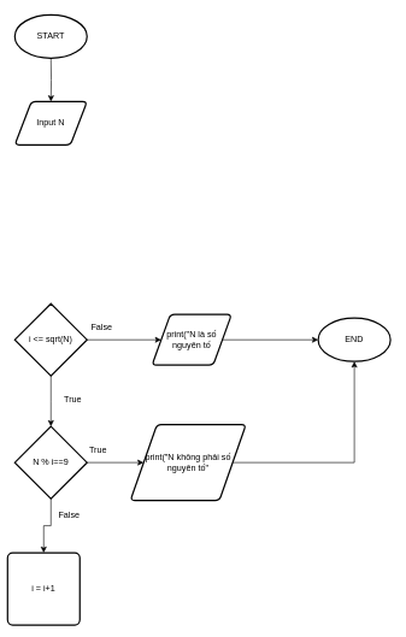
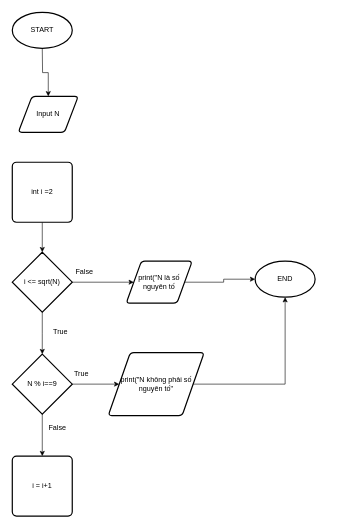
  <mxCell id="0" />
  <mxCell id="1" parent="0" />
  <mxCell id="2" style="edgeStyle=orthogonalEdgeStyle;rounded=0;orthogonalLoop=1;jettySize=auto;html=1;" parent="1" target="3" edge="1"><mxGeometry relative="1" as="geometry"><mxPoint x="70" y="150" as="targetPoint" /><mxPoint x="70" y="80" as="sourcePoint" /></mxGeometry></mxCell>
- <mxCell id="3" value="Input N" style="shape=parallelogram;html=1;strokeWidth=2;perimeter=parallelogramPerimeter;whiteSpace=wrap;rounded=1;arcSize=12;size=0.23;" parent="1" vertex="1"><mxGeometry x="20" y="140" width="100" height="60" as="geometry" /></mxCell>
+ <mxCell id="3" value="Input N" style="shape=parallelogram;html=1;strokeWidth=2;perimeter=parallelogramPerimeter;whiteSpace=wrap;rounded=1;arcSize=12;size=0.23;" parent="1" vertex="1"><mxGeometry x="30" y="160" width="100" height="60" as="geometry" /></mxCell>
+ <mxCell id="4" style="edgeStyle=orthogonalEdgeStyle;rounded=0;orthogonalLoop=1;jettySize=auto;html=1;" parent="1" source="5" target="8" edge="1"><mxGeometry relative="1" as="geometry"><mxPoint x="70" y="440" as="targetPoint" /></mxGeometry></mxCell>
+ <mxCell id="5" value="int i =2" style="rounded=1;whiteSpace=wrap;html=1;absoluteArcSize=1;arcSize=14;strokeWidth=2;" parent="1" vertex="1"><mxGeometry x="20" y="270" width="100" height="100" as="geometry" /></mxCell>
  <mxCell id="6" style="edgeStyle=orthogonalEdgeStyle;rounded=0;orthogonalLoop=1;jettySize=auto;html=1;" parent="1" source="8" edge="1"><mxGeometry relative="1" as="geometry"><mxPoint x="70" y="590" as="targetPoint" /></mxGeometry></mxCell>
  <mxCell id="7" style="edgeStyle=orthogonalEdgeStyle;rounded=0;orthogonalLoop=1;jettySize=auto;html=1;entryX=0;entryY=0.5;entryDx=0;entryDy=0;" parent="1" source="8" target="18" edge="1"><mxGeometry relative="1" as="geometry" /></mxCell>
  <mxCell id="8" value="i &amp;lt;= sqrt(N)" style="strokeWidth=2;html=1;shape=mxgraph.flowchart.decision;whiteSpace=wrap;" parent="1" vertex="1"><mxGeometry x="20" y="420" width="100" height="100" as="geometry" /></mxCell>
  <mxCell id="9" value="True" style="text;html=1;align=center;verticalAlign=middle;resizable=0;points=[];autosize=1;strokeColor=none;fillColor=none;" parent="1" vertex="1"><mxGeometry x="75" y="538" width="50" height="30" as="geometry" /></mxCell>
  <mxCell id="10" style="edgeStyle=orthogonalEdgeStyle;rounded=0;orthogonalLoop=1;jettySize=auto;html=1;entryX=0.5;entryY=0;entryDx=0;entryDy=0;" parent="1" source="12" target="13" edge="1"><mxGeometry relative="1" as="geometry"><mxPoint x="70" y="760" as="targetPoint" /></mxGeometry></mxCell>
  <mxCell id="11" style="edgeStyle=orthogonalEdgeStyle;rounded=0;orthogonalLoop=1;jettySize=auto;html=1;entryX=0;entryY=0.5;entryDx=0;entryDy=0;" parent="1" source="12" target="16" edge="1"><mxGeometry relative="1" as="geometry" /></mxCell>
  <mxCell id="12" value="N % i==9" style="strokeWidth=2;html=1;shape=mxgraph.flowchart.decision;whiteSpace=wrap;" parent="1" vertex="1"><mxGeometry x="20" y="590" width="100" height="100" as="geometry" /></mxCell>
- <mxCell id="13" value="i = i+1" style="rounded=1;whiteSpace=wrap;html=1;absoluteArcSize=1;arcSize=14;strokeWidth=2;" parent="1" vertex="1"><mxGeometry x="10" y="765" width="100" height="100" as="geometry" /></mxCell>
+ <mxCell id="13" value="i = i+1" style="rounded=1;whiteSpace=wrap;html=1;absoluteArcSize=1;arcSize=14;strokeWidth=2;" parent="1" vertex="1"><mxGeometry x="20" y="760" width="100" height="100" as="geometry" /></mxCell>
  <mxCell id="14" value="True" style="text;html=1;align=center;verticalAlign=middle;resizable=0;points=[];autosize=1;strokeColor=none;fillColor=none;" parent="1" vertex="1"><mxGeometry x="110" y="608" width="50" height="30" as="geometry" /></mxCell>
  <mxCell id="15" value="False" style="text;html=1;align=center;verticalAlign=middle;resizable=0;points=[];autosize=1;strokeColor=none;fillColor=none;" parent="1" vertex="1"><mxGeometry x="70" y="698" width="50" height="30" as="geometry" /></mxCell>
  <mxCell id="16" value="print(&quot;N không phải số nguyên tố&quot;" style="shape=parallelogram;html=1;strokeWidth=2;perimeter=parallelogramPerimeter;whiteSpace=wrap;rounded=1;arcSize=12;size=0.23;" parent="1" vertex="1"><mxGeometry x="180" y="587.5" width="160" height="105" as="geometry" /></mxCell>
  <mxCell id="17" style="edgeStyle=orthogonalEdgeStyle;rounded=0;orthogonalLoop=1;jettySize=auto;html=1;entryX=0.5;entryY=1;entryDx=0;entryDy=0;entryPerimeter=0;" parent="1" source="16" target="22" edge="1"><mxGeometry relative="1" as="geometry"><mxPoint x="490" y="520" as="targetPoint" /></mxGeometry></mxCell>
  <mxCell id="18" value="print(&quot;N là số nguyên tố" style="shape=parallelogram;html=1;strokeWidth=2;perimeter=parallelogramPerimeter;whiteSpace=wrap;rounded=1;arcSize=12;size=0.23;" parent="1" vertex="1"><mxGeometry x="210" y="435" width="110" height="70" as="geometry" /></mxCell>
  <mxCell id="19" style="edgeStyle=orthogonalEdgeStyle;rounded=0;orthogonalLoop=1;jettySize=auto;html=1;entryX=0;entryY=0.5;entryDx=0;entryDy=0;entryPerimeter=0;" parent="1" source="18" target="22" edge="1"><mxGeometry relative="1" as="geometry"><mxPoint x="440" y="470" as="targetPoint" /></mxGeometry></mxCell>
  <mxCell id="20" value="False" style="text;html=1;align=center;verticalAlign=middle;resizable=0;points=[];autosize=1;strokeColor=none;fillColor=none;" parent="1" vertex="1"><mxGeometry x="115" y="438" width="50" height="30" as="geometry" /></mxCell>
  <mxCell id="21" value="START" style="strokeWidth=2;html=1;shape=mxgraph.flowchart.start_1;whiteSpace=wrap;" vertex="1" parent="1"><mxGeometry x="20" y="20" width="100" height="60" as="geometry" /></mxCell>
- <mxCell id="22" value="END" style="strokeWidth=2;html=1;shape=mxgraph.flowchart.start_1;whiteSpace=wrap;" vertex="1" parent="1"><mxGeometry x="440" y="440" width="100" height="60" as="geometry" /></mxCell>
+ <mxCell id="22" value="END" style="strokeWidth=2;html=1;shape=mxgraph.flowchart.start_1;whiteSpace=wrap;" vertex="1" parent="1"><mxGeometry x="425" y="435" width="100" height="60" as="geometry" /></mxCell>
